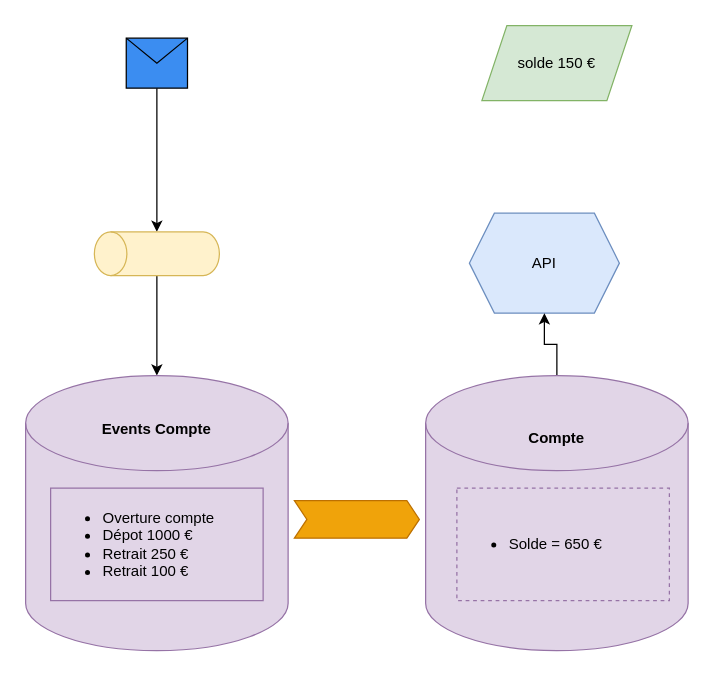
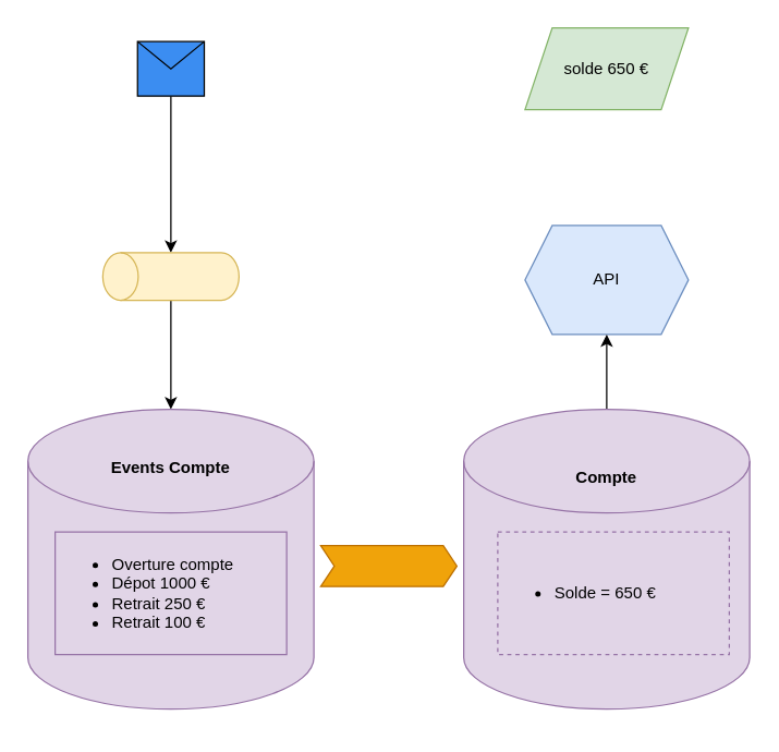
  <mxCell id="0" />
  <mxCell id="1" parent="0" />
  <mxCell id="2" style="edgeStyle=orthogonalEdgeStyle;rounded=0;orthogonalLoop=1;jettySize=auto;html=1;exitX=0.5;exitY=1;exitDx=0;exitDy=0;entryX=1;entryY=0.5;entryDx=0;entryDy=0;entryPerimeter=0;" parent="1" target="4" edge="1" source="5"><mxGeometry relative="1" as="geometry"><mxPoint x="25" y="140" as="sourcePoint" /></mxGeometry></mxCell>
  <mxCell id="3" style="edgeStyle=orthogonalEdgeStyle;rounded=0;orthogonalLoop=1;jettySize=auto;html=1;exitX=0;exitY=0.5;exitDx=0;exitDy=0;exitPerimeter=0;entryX=0.5;entryY=0;entryDx=0;entryDy=0;entryPerimeter=0;" parent="1" source="4" target="6" edge="1"><mxGeometry relative="1" as="geometry" /></mxCell>
  <mxCell id="4" value="" style="shape=cylinder3;whiteSpace=wrap;html=1;boundedLbl=1;backgroundOutline=1;size=13;rotation=-90;fillColor=#fff2cc;strokeColor=#d6b656;" parent="1" vertex="1"><mxGeometry x="107.5" y="152.5" width="35" height="100" as="geometry" /></mxCell>
  <mxCell id="5" value="" style="shape=message;html=1;whiteSpace=wrap;html=1;outlineConnect=0;fillColor=#3B8DF1;" parent="1" vertex="1"><mxGeometry x="100.5" y="30" width="49" height="40" as="geometry" /></mxCell>
  <mxCell id="6" value="&lt;b&gt;Events Compte&lt;/b&gt;&lt;br&gt;&lt;br&gt;&lt;br&gt;&lt;br&gt;&lt;br&gt;&lt;br&gt;&lt;br&gt;&lt;br&gt;&lt;br&gt;&lt;br&gt;&lt;br&gt;&lt;br&gt;&lt;br&gt;&lt;br&gt;&lt;br&gt;" style="shape=cylinder3;whiteSpace=wrap;html=1;boundedLbl=1;backgroundOutline=1;size=38;fillColor=#e1d5e7;strokeColor=#9673a6;" parent="1" vertex="1"><mxGeometry x="20" y="300" width="210" height="220" as="geometry" /></mxCell>
  <mxCell id="7" value="&lt;ul&gt;&lt;li&gt;Overture compte&lt;/li&gt;&lt;li&gt;Dépot 1000 €&lt;/li&gt;&lt;li&gt;Retrait 250 €&lt;/li&gt;&lt;li&gt;Retrait 100 €&lt;/li&gt;&lt;/ul&gt;" style="rounded=0;whiteSpace=wrap;html=1;fillColor=#e1d5e7;strokeColor=#9673a6;align=left;" parent="1" vertex="1"><mxGeometry x="40" y="390" width="170" height="90" as="geometry" /></mxCell>
- <mxCell id="8" value="API" style="shape=hexagon;perimeter=hexagonPerimeter2;whiteSpace=wrap;html=1;fixedSize=1;fillColor=#dae8fc;strokeColor=#6c8ebf;" parent="1" vertex="1"><mxGeometry x="375" y="170" width="120" height="80" as="geometry" /></mxCell>
- <mxCell id="9" value="solde 150 €" style="shape=parallelogram;perimeter=parallelogramPerimeter;whiteSpace=wrap;html=1;fixedSize=1;fillColor=#d5e8d4;strokeColor=#82b366;" parent="1" vertex="1"><mxGeometry x="385" y="20" width="120" height="60" as="geometry" /></mxCell>
+ <mxCell id="8" value="API" style="shape=hexagon;perimeter=hexagonPerimeter2;whiteSpace=wrap;html=1;fixedSize=1;fillColor=#dae8fc;strokeColor=#6c8ebf;" parent="1" vertex="1"><mxGeometry x="385" y="165" width="120" height="80" as="geometry" /></mxCell>
+ <mxCell id="9" value="solde 650 €" style="shape=parallelogram;perimeter=parallelogramPerimeter;whiteSpace=wrap;html=1;fixedSize=1;fillColor=#d5e8d4;strokeColor=#82b366;" parent="1" vertex="1"><mxGeometry x="385" y="20" width="120" height="60" as="geometry" /></mxCell>
  <mxCell id="10" style="edgeStyle=orthogonalEdgeStyle;rounded=0;orthogonalLoop=1;jettySize=auto;html=1;exitX=0.5;exitY=0;exitDx=0;exitDy=0;exitPerimeter=0;entryX=0.5;entryY=1;entryDx=0;entryDy=0;" edge="1" parent="1" source="11" target="8"><mxGeometry relative="1" as="geometry" /></mxCell>
  <mxCell id="11" value="&lt;b&gt;Compte&lt;/b&gt;&lt;br&gt;&lt;br&gt;&lt;br&gt;&lt;br&gt;&lt;br&gt;&lt;br&gt;&lt;br&gt;&lt;br&gt;&lt;br&gt;&lt;br&gt;&lt;br&gt;&lt;br&gt;&lt;br&gt;&lt;br&gt;" style="shape=cylinder3;whiteSpace=wrap;html=1;boundedLbl=1;backgroundOutline=1;size=38;fillColor=#e1d5e7;strokeColor=#9673a6;" vertex="1" parent="1"><mxGeometry x="340" y="300" width="210" height="220" as="geometry" /></mxCell>
  <mxCell id="12" value="" style="html=1;shadow=0;dashed=0;align=center;verticalAlign=middle;shape=mxgraph.arrows2.arrow;dy=0;dx=10;notch=10;fillColor=#f0a30a;strokeColor=#BD7000;fontColor=#ffffff;" vertex="1" parent="1"><mxGeometry x="235" y="400" width="100" height="30" as="geometry" /></mxCell>
  <mxCell id="13" value="&lt;ul&gt;&lt;li&gt;Solde = 650 €&lt;/li&gt;&lt;/ul&gt;" style="rounded=0;whiteSpace=wrap;html=1;fillColor=#e1d5e7;strokeColor=#9673a6;align=left;dashed=1;" vertex="1" parent="1"><mxGeometry x="365" y="390" width="170" height="90" as="geometry" /></mxCell>
